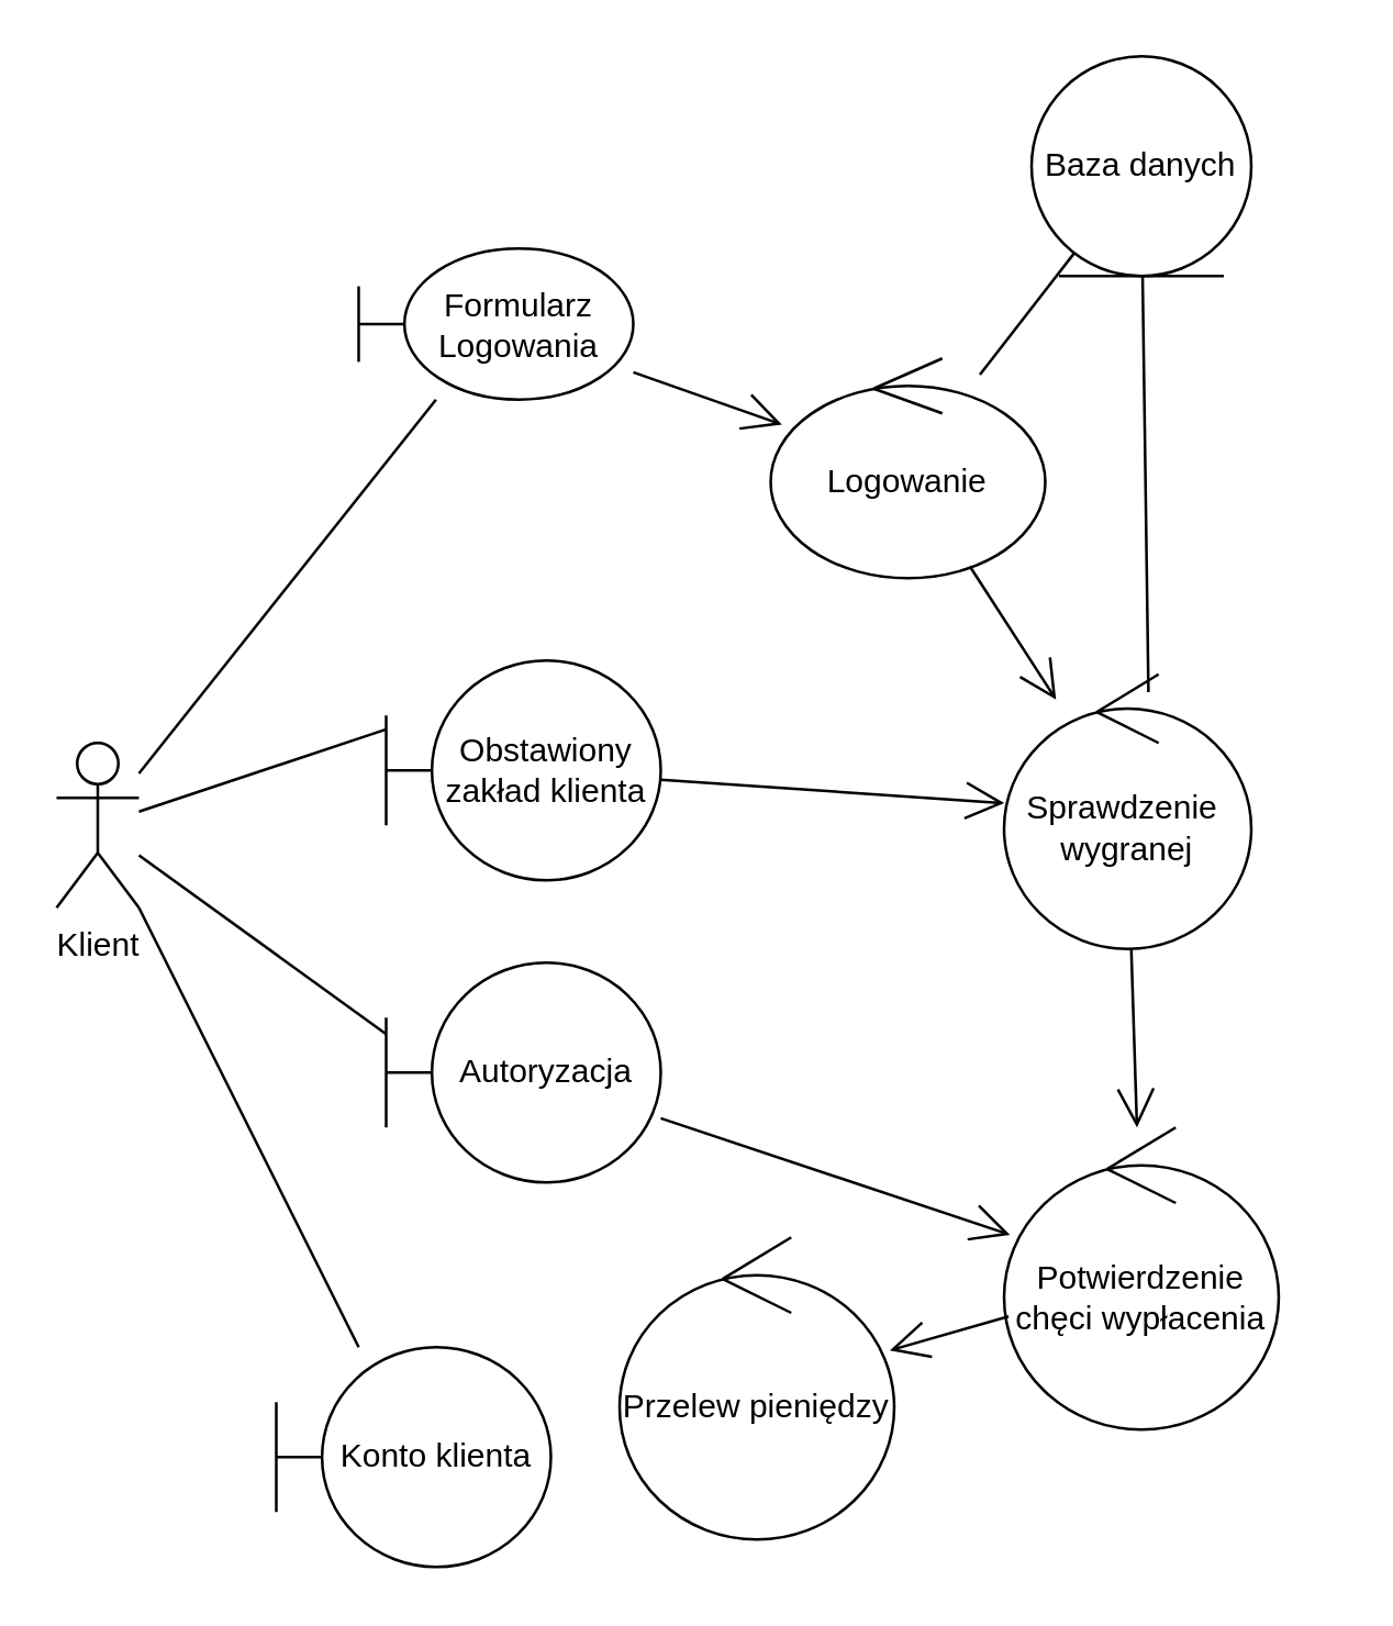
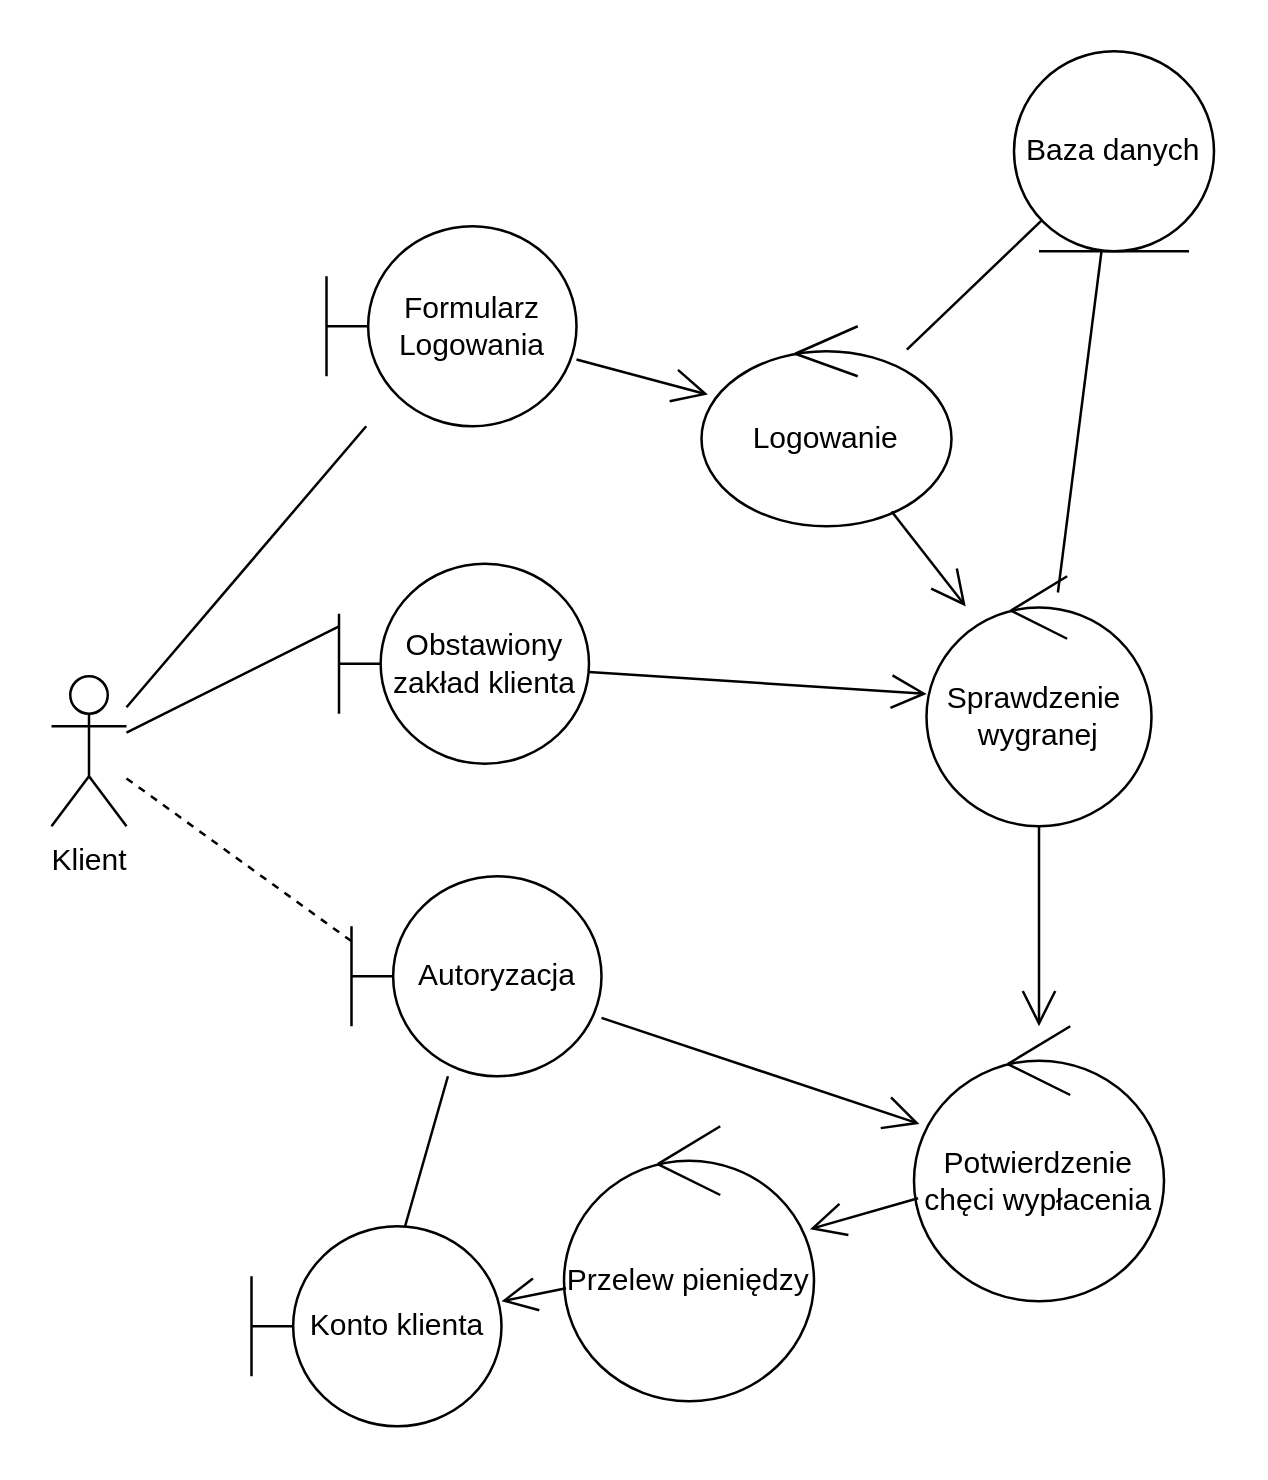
  <mxCell id="0" />
  <mxCell id="1" parent="0" />
  <mxCell id="2" value="Klient&lt;div&gt;&lt;br&gt;&lt;/div&gt;" style="shape=umlActor;verticalLabelPosition=bottom;verticalAlign=top;html=1;outlineConnect=0;" parent="1" vertex="1"><mxGeometry x="20" y="270" width="30" height="60" as="geometry" /></mxCell>
- <mxCell id="3" value="Formularz&lt;div&gt;Logowania&lt;/div&gt;" style="shape=umlBoundary;whiteSpace=wrap;html=1;" parent="1" vertex="1"><mxGeometry x="130" y="90" width="100" height="55" as="geometry" /></mxCell>
+ <mxCell id="3" value="Formularz&lt;div&gt;Logowania&lt;/div&gt;" style="shape=umlBoundary;whiteSpace=wrap;html=1;" parent="1" vertex="1"><mxGeometry x="130" y="90" width="100" height="80" as="geometry" /></mxCell>
  <mxCell id="4" value="Logowanie" style="ellipse;shape=umlControl;whiteSpace=wrap;html=1;" parent="1" vertex="1"><mxGeometry x="280" y="130" width="100" height="80" as="geometry" /></mxCell>
- <mxCell id="5" value="Sprawdzenie&amp;nbsp;&lt;div&gt;wygranej&lt;/div&gt;" style="ellipse;shape=umlControl;whiteSpace=wrap;html=1;" parent="1" vertex="1"><mxGeometry x="365" y="245" width="90" height="100" as="geometry" /></mxCell>
- <mxCell id="6" value="Baza danych" style="ellipse;shape=umlEntity;whiteSpace=wrap;html=1;" parent="1" vertex="1"><mxGeometry x="375" y="20" width="80" height="80" as="geometry" /></mxCell>
+ <mxCell id="5" value="Sprawdzenie&amp;nbsp;&lt;div&gt;wygranej&lt;/div&gt;" style="ellipse;shape=umlControl;whiteSpace=wrap;html=1;" parent="1" vertex="1"><mxGeometry x="370" y="230" width="90" height="100" as="geometry" /></mxCell>
+ <mxCell id="6" value="Baza danych" style="ellipse;shape=umlEntity;whiteSpace=wrap;html=1;" parent="1" vertex="1"><mxGeometry x="405" y="20" width="80" height="80" as="geometry" /></mxCell>
  <mxCell id="7" value="Potwierdzenie&lt;div&gt;chęci wypłacenia&lt;/div&gt;" style="ellipse;shape=umlControl;whiteSpace=wrap;html=1;" parent="1" vertex="1"><mxGeometry x="365" y="410" width="100" height="110" as="geometry" /></mxCell>
  <mxCell id="8" value="Przelew pieniędzy" style="ellipse;shape=umlControl;whiteSpace=wrap;html=1;" parent="1" vertex="1"><mxGeometry x="225" y="450" width="100" height="110" as="geometry" /></mxCell>
  <mxCell id="9" value="" style="endArrow=none;html=1;rounded=0;exitX=0.584;exitY=0.065;exitDx=0;exitDy=0;exitPerimeter=0;" parent="1" source="5" target="6" edge="1"><mxGeometry width="50" height="50" relative="1" as="geometry"><mxPoint x="460" y="150" as="sourcePoint" /><mxPoint x="430" y="110" as="targetPoint" /></mxGeometry></mxCell>
  <mxCell id="10" value="" style="endArrow=none;html=1;rounded=0;" edge="1" parent="1" source="4" target="6"><mxGeometry width="50" height="50" relative="1" as="geometry"><mxPoint x="260" y="150" as="sourcePoint" /><mxPoint x="310" y="100" as="targetPoint" /></mxGeometry></mxCell>
  <mxCell id="11" value="" style="endArrow=open;endFill=1;endSize=12;html=1;rounded=0;" edge="1" parent="1" source="4" target="5"><mxGeometry width="160" relative="1" as="geometry"><mxPoint x="360" y="230" as="sourcePoint" /><mxPoint x="520" y="230" as="targetPoint" /></mxGeometry></mxCell>
- <mxCell id="12" value="Obstawiony zakład klienta" style="shape=umlBoundary;whiteSpace=wrap;html=1;" vertex="1" parent="1"><mxGeometry x="140" y="240" width="100" height="80" as="geometry" /></mxCell>
+ <mxCell id="12" value="Obstawiony zakład klienta" style="shape=umlBoundary;whiteSpace=wrap;html=1;" vertex="1" parent="1"><mxGeometry x="135" y="225" width="100" height="80" as="geometry" /></mxCell>
  <mxCell id="13" value="" style="endArrow=none;html=1;rounded=0;entryX=0;entryY=0.313;entryDx=0;entryDy=0;entryPerimeter=0;" edge="1" parent="1" source="2" target="12"><mxGeometry width="50" height="50" relative="1" as="geometry"><mxPoint x="100" y="270" as="sourcePoint" /><mxPoint x="160" y="320" as="targetPoint" /></mxGeometry></mxCell>
  <mxCell id="14" value="" style="endArrow=open;endFill=1;endSize=12;html=1;rounded=0;" edge="1" parent="1" source="12" target="5"><mxGeometry width="160" relative="1" as="geometry"><mxPoint x="330" y="360" as="sourcePoint" /><mxPoint x="490" y="360" as="targetPoint" /></mxGeometry></mxCell>
  <mxCell id="15" value="Autoryzacja" style="shape=umlBoundary;whiteSpace=wrap;html=1;" vertex="1" parent="1"><mxGeometry x="140" y="350" width="100" height="80" as="geometry" /></mxCell>
- <mxCell id="16" value="" style="endArrow=none;html=1;rounded=0;entryX=0;entryY=0.325;entryDx=0;entryDy=0;entryPerimeter=0;" edge="1" parent="1" source="2" target="15"><mxGeometry width="50" height="50" relative="1" as="geometry"><mxPoint x="130" y="380" as="sourcePoint" /><mxPoint x="180" y="330" as="targetPoint" /></mxGeometry></mxCell>
+ <mxCell id="16" value="" style="endArrow=none;html=1;rounded=0;entryX=0;entryY=0.325;entryDx=0;entryDy=0;entryPerimeter=0;dashed=1;" edge="1" parent="1" source="2" target="15"><mxGeometry width="50" height="50" relative="1" as="geometry"><mxPoint x="130" y="380" as="sourcePoint" /><mxPoint x="180" y="330" as="targetPoint" /></mxGeometry></mxCell>
  <mxCell id="17" value="" style="endArrow=open;endFill=1;endSize=12;html=1;rounded=0;" edge="1" parent="1" source="5" target="7"><mxGeometry width="160" relative="1" as="geometry"><mxPoint x="380" y="340" as="sourcePoint" /><mxPoint x="540" y="340" as="targetPoint" /></mxGeometry></mxCell>
  <mxCell id="18" value="" style="endArrow=open;endFill=1;endSize=12;html=1;rounded=0;" edge="1" parent="1" source="15" target="7"><mxGeometry width="160" relative="1" as="geometry"><mxPoint x="280" y="400" as="sourcePoint" /><mxPoint x="440" y="400" as="targetPoint" /></mxGeometry></mxCell>
  <mxCell id="19" value="" style="endArrow=open;endFill=1;endSize=12;html=1;rounded=0;" edge="1" parent="1" source="7" target="8"><mxGeometry width="160" relative="1" as="geometry"><mxPoint x="390" y="560" as="sourcePoint" /><mxPoint x="550" y="560" as="targetPoint" /></mxGeometry></mxCell>
  <mxCell id="20" value="" style="endArrow=none;html=1;rounded=0;" edge="1" parent="1" source="2" target="3"><mxGeometry width="50" height="50" relative="1" as="geometry"><mxPoint x="64" y="220" as="sourcePoint" /><mxPoint x="160" y="200" as="targetPoint" /></mxGeometry></mxCell>
  <mxCell id="21" value="Konto klienta" style="shape=umlBoundary;whiteSpace=wrap;html=1;" vertex="1" parent="1"><mxGeometry x="100" y="490" width="100" height="80" as="geometry" /></mxCell>
- <mxCell id="23" value="" style="endArrow=none;html=1;rounded=0;" edge="1" parent="1" source="21" target="2"><mxGeometry width="50" height="50" relative="1" as="geometry"><mxPoint x="20" y="480" as="sourcePoint" /><mxPoint x="70" y="430" as="targetPoint" /></mxGeometry></mxCell>
+ <mxCell id="22" value="" style="endArrow=open;endFill=1;endSize=12;html=1;rounded=0;" edge="1" parent="1" source="8" target="21"><mxGeometry width="160" relative="1" as="geometry"><mxPoint x="210" y="490" as="sourcePoint" /><mxPoint x="370" y="490" as="targetPoint" /></mxGeometry></mxCell>
+ <mxCell id="23" value="" style="endArrow=none;html=1;rounded=0;" edge="1" parent="1" source="21" target="15"><mxGeometry width="50" height="50" relative="1" as="geometry"><mxPoint x="20" y="480" as="sourcePoint" /><mxPoint x="70" y="430" as="targetPoint" /></mxGeometry></mxCell>
  <mxCell id="24" value="" style="endArrow=open;endFill=1;endSize=12;html=1;rounded=0;" edge="1" parent="1" source="3" target="4"><mxGeometry width="160" relative="1" as="geometry"><mxPoint x="260" y="30" as="sourcePoint" /><mxPoint x="420" y="30" as="targetPoint" /></mxGeometry></mxCell>
